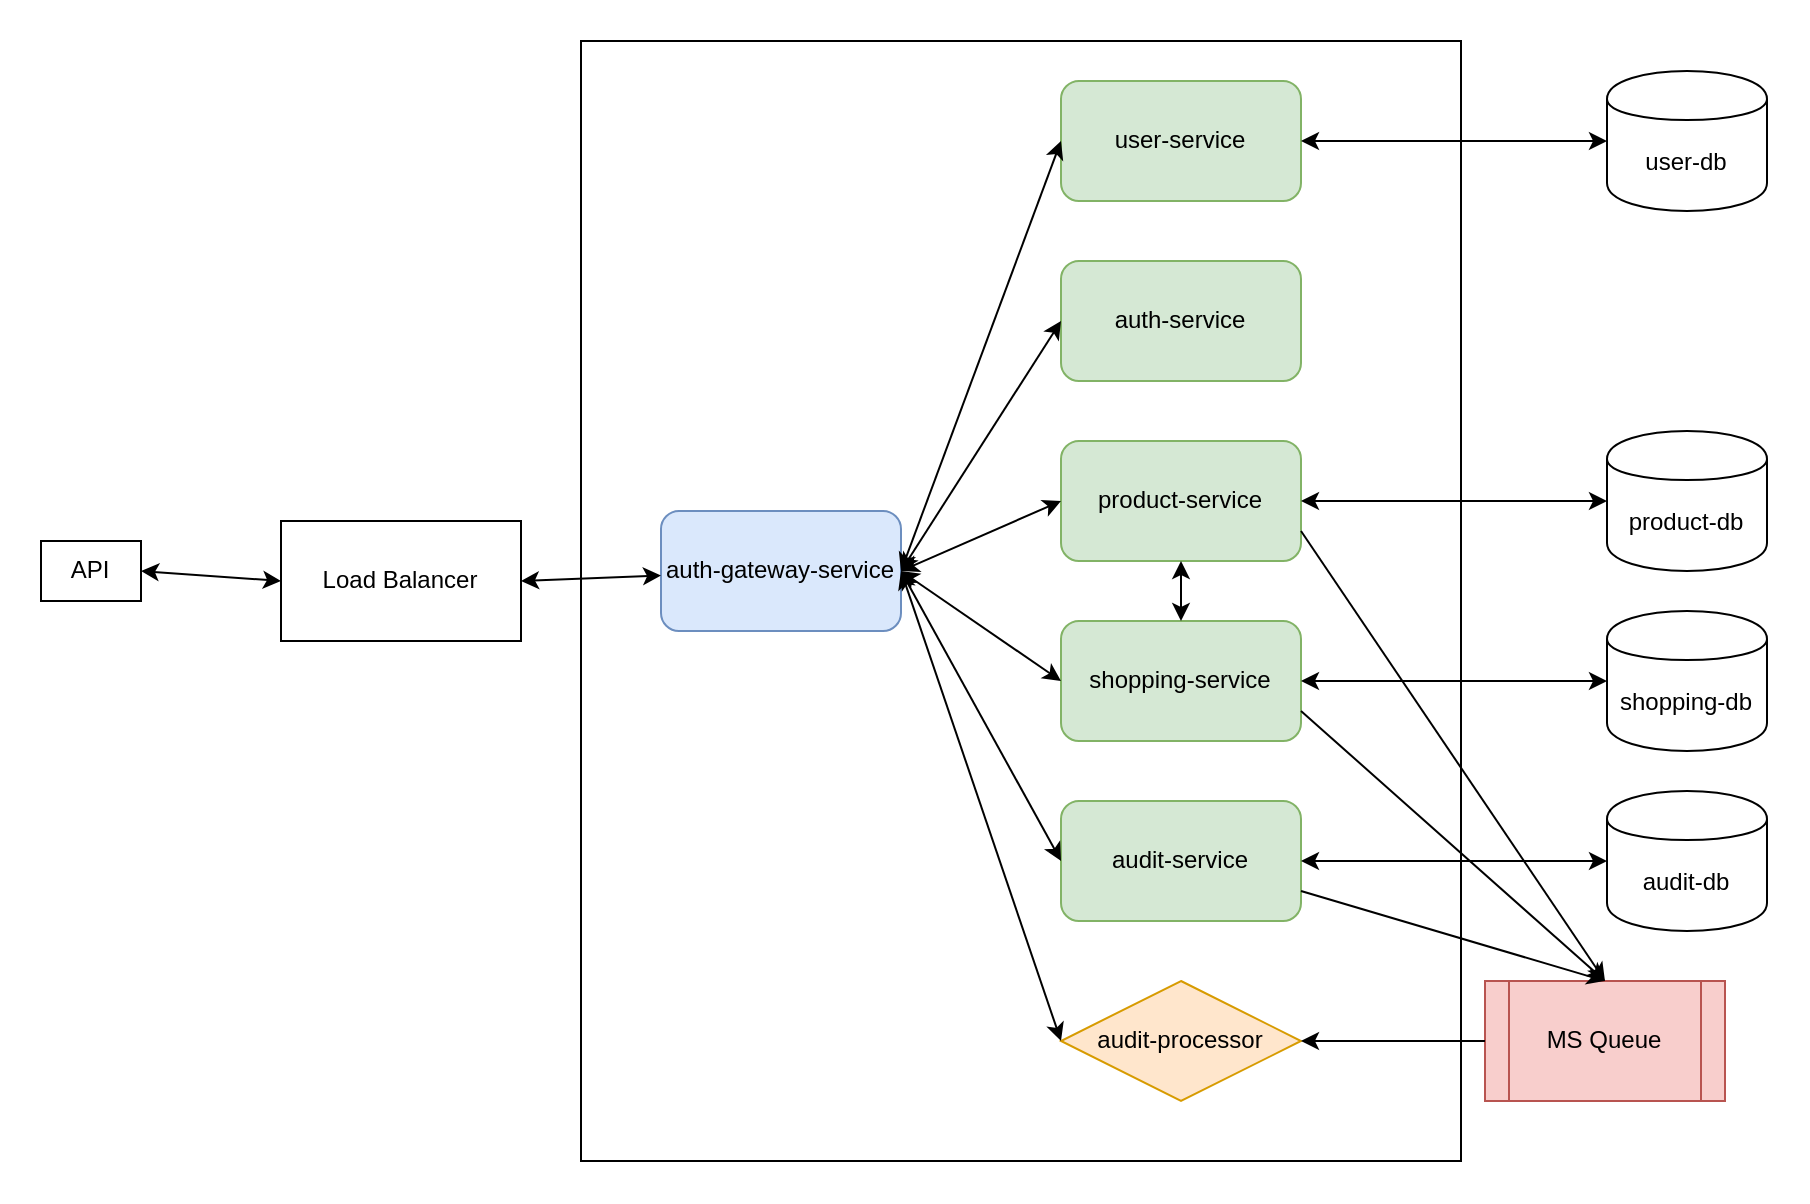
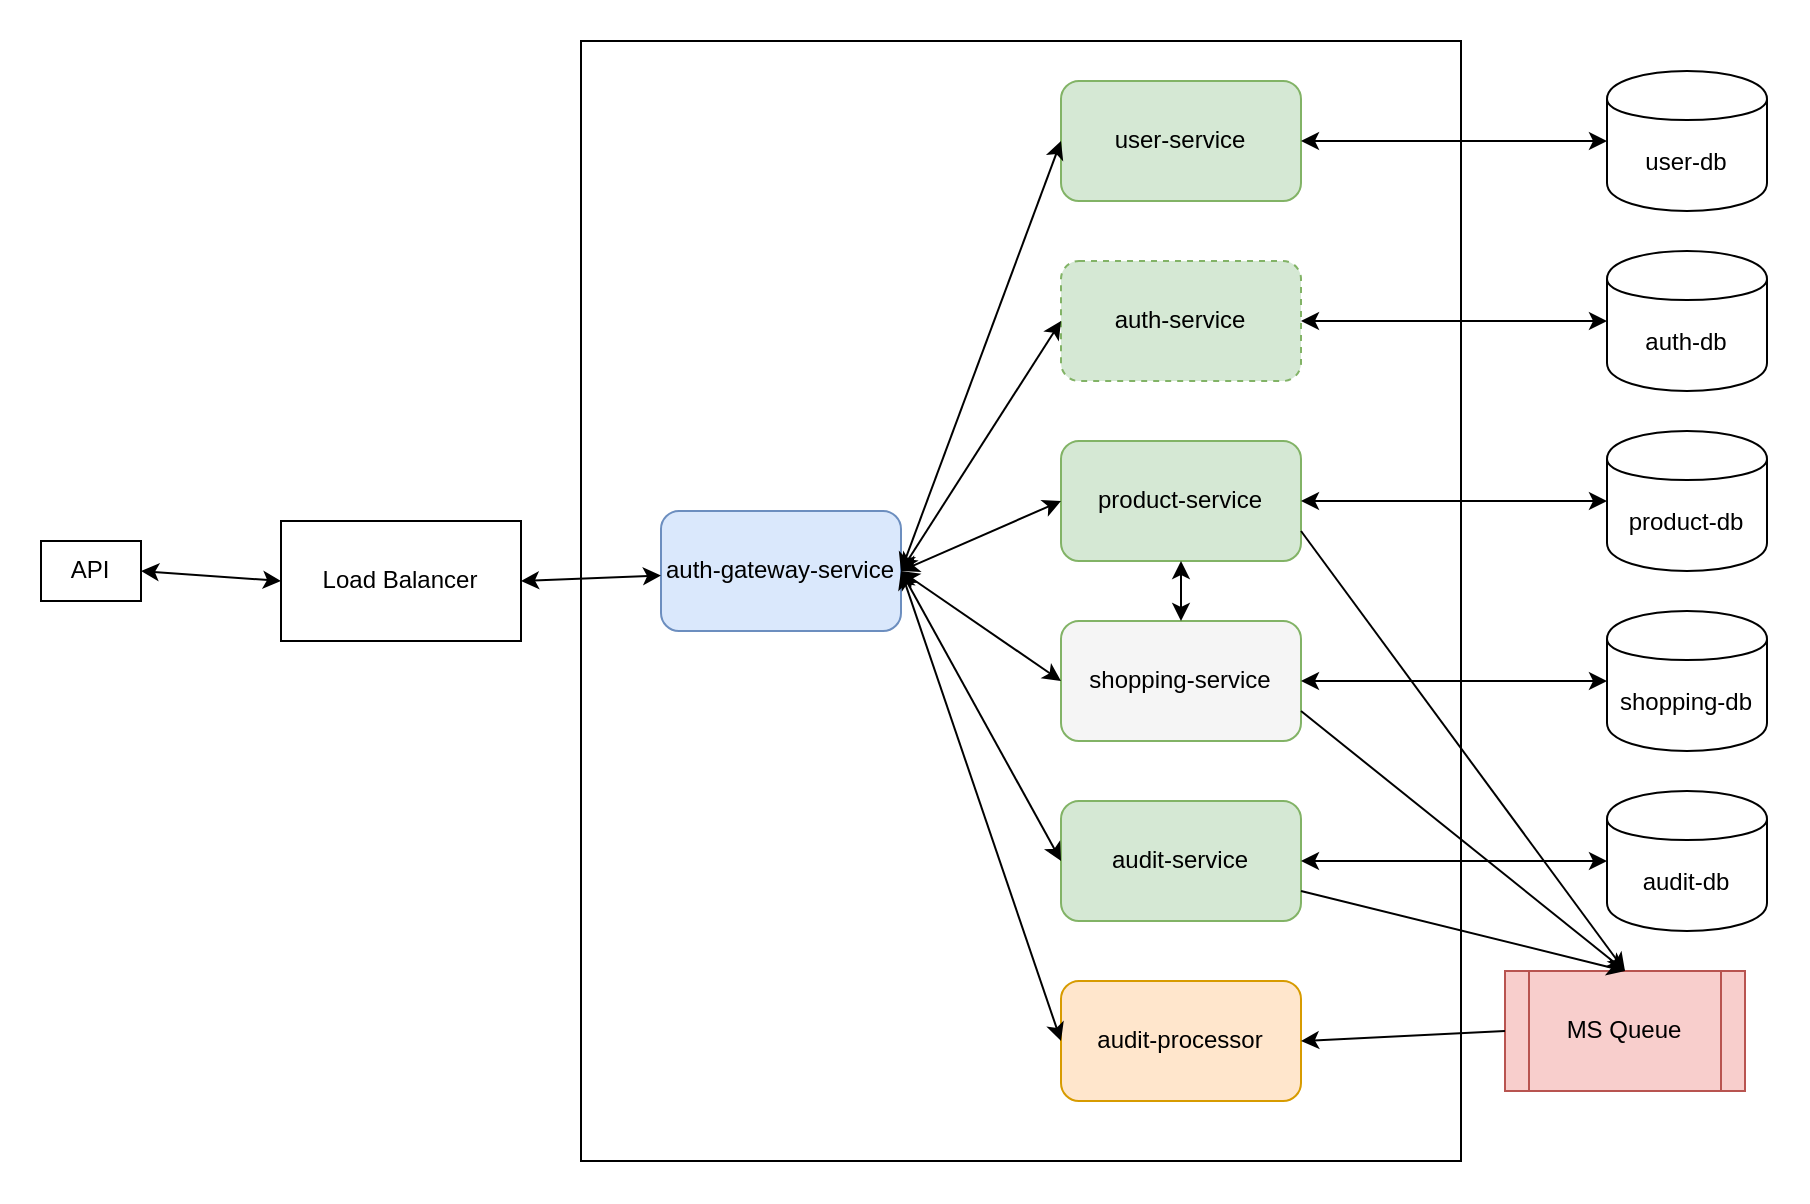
  <mxCell id="0" />
  <mxCell id="1" parent="0" />
  <mxCell id="2" value="" style="rounded=0;whiteSpace=wrap;html=1;fillColor=none;" vertex="1" parent="1"><mxGeometry x="290" y="20" width="440" height="560" as="geometry" /></mxCell>
  <mxCell id="3" value="API" style="rounded=0;whiteSpace=wrap;html=1;" vertex="1" parent="1"><mxGeometry x="20" y="270" width="50" height="30" as="geometry" /></mxCell>
  <mxCell id="4" value="product-service" style="rounded=1;whiteSpace=wrap;html=1;fillColor=#d5e8d4;strokeColor=#82b366;" vertex="1" parent="1"><mxGeometry x="530" y="220" width="120" height="60" as="geometry" /></mxCell>
- <mxCell id="5" value="MS Queue" style="shape=process;whiteSpace=wrap;html=1;backgroundOutline=1;fillColor=#f8cecc;strokeColor=#b85450;" vertex="1" parent="1"><mxGeometry x="742" y="490" width="120" height="60" as="geometry" /></mxCell>
+ <mxCell id="5" value="MS Queue" style="shape=process;whiteSpace=wrap;html=1;backgroundOutline=1;fillColor=#f8cecc;strokeColor=#b85450;" vertex="1" parent="1"><mxGeometry x="752" y="485" width="120" height="60" as="geometry" /></mxCell>
  <mxCell id="6" value="product-db" style="shape=cylinder;whiteSpace=wrap;html=1;boundedLbl=1;backgroundOutline=1;" vertex="1" parent="1"><mxGeometry x="803" y="215" width="80" height="70" as="geometry" /></mxCell>
- <mxCell id="7" value="shopping-service" style="rounded=1;whiteSpace=wrap;html=1;fillColor=#d5e8d4;strokeColor=#82b366;" vertex="1" parent="1"><mxGeometry x="530" y="310" width="120" height="60" as="geometry" /></mxCell>
+ <mxCell id="7" value="shopping-service" style="rounded=1;whiteSpace=wrap;html=1;fillColor=#f5f5f5;strokeColor=#82b366;" vertex="1" parent="1"><mxGeometry x="530" y="310" width="120" height="60" as="geometry" /></mxCell>
  <mxCell id="8" value="audit-service" style="rounded=1;whiteSpace=wrap;html=1;fillColor=#d5e8d4;strokeColor=#82b366;" vertex="1" parent="1"><mxGeometry x="530" y="400" width="120" height="60" as="geometry" /></mxCell>
  <mxCell id="9" value="user-service" style="rounded=1;whiteSpace=wrap;html=1;fillColor=#d5e8d4;strokeColor=#82b366;" vertex="1" parent="1"><mxGeometry x="530" y="40" width="120" height="60" as="geometry" /></mxCell>
- <mxCell id="10" value="auth-service" style="rounded=1;whiteSpace=wrap;html=1;fillColor=#d5e8d4;strokeColor=#82b366;" vertex="1" parent="1"><mxGeometry x="530" y="130" width="120" height="60" as="geometry" /></mxCell>
+ <mxCell id="10" value="auth-service" style="rounded=1;whiteSpace=wrap;html=1;fillColor=#d5e8d4;strokeColor=#82b366;dashed=1;" vertex="1" parent="1"><mxGeometry x="530" y="130" width="120" height="60" as="geometry" /></mxCell>
  <mxCell id="11" value="auth-gateway-service" style="rounded=1;whiteSpace=wrap;html=1;fillColor=#dae8fc;strokeColor=#6c8ebf;" vertex="1" parent="1"><mxGeometry x="330" y="255" width="120" height="60" as="geometry" /></mxCell>
- <mxCell id="12" value="audit-processor" style="rhombus;whiteSpace=wrap;html=1;fillColor=#ffe6cc;strokeColor=#d79b00;" vertex="1" parent="1"><mxGeometry x="530" y="490" width="120" height="60" as="geometry" /></mxCell>
+ <mxCell id="12" value="audit-processor" style="rounded=1;whiteSpace=wrap;html=1;fillColor=#ffe6cc;strokeColor=#d79b00;" vertex="1" parent="1"><mxGeometry x="530" y="490" width="120" height="60" as="geometry" /></mxCell>
  <mxCell id="13" value="shopping-db" style="shape=cylinder;whiteSpace=wrap;html=1;boundedLbl=1;backgroundOutline=1;" vertex="1" parent="1"><mxGeometry x="803" y="305" width="80" height="70" as="geometry" /></mxCell>
  <mxCell id="14" value="Load Balancer" style="rounded=0;whiteSpace=wrap;html=1;" vertex="1" parent="1"><mxGeometry x="140" y="260" width="120" height="60" as="geometry" /></mxCell>
  <mxCell id="15" value="audit-db" style="shape=cylinder;whiteSpace=wrap;html=1;boundedLbl=1;backgroundOutline=1;" vertex="1" parent="1"><mxGeometry x="803" y="395" width="80" height="70" as="geometry" /></mxCell>
  <mxCell id="16" value="user-db" style="shape=cylinder;whiteSpace=wrap;html=1;boundedLbl=1;backgroundOutline=1;" vertex="1" parent="1"><mxGeometry x="803" y="35" width="80" height="70" as="geometry" /></mxCell>
+ <mxCell id="17" value="auth-db" style="shape=cylinder;whiteSpace=wrap;html=1;boundedLbl=1;backgroundOutline=1;" vertex="1" parent="1"><mxGeometry x="803" y="125" width="80" height="70" as="geometry" /></mxCell>
  <mxCell id="18" style="edgeStyle=orthogonalEdgeStyle;rounded=0;orthogonalLoop=1;jettySize=auto;html=1;exitX=0.5;exitY=1;exitDx=0;exitDy=0;" edge="1" parent="1" source="2" target="2"><mxGeometry relative="1" as="geometry" /></mxCell>
  <mxCell id="19" value="" style="endArrow=classic;startArrow=classic;html=1;entryX=0;entryY=0.5;entryDx=0;entryDy=0;exitX=1;exitY=0.5;exitDx=0;exitDy=0;" edge="1" parent="1" source="9" target="16"><mxGeometry width="50" height="50" relative="1" as="geometry"><mxPoint x="410" y="370" as="sourcePoint" /><mxPoint x="460" y="320" as="targetPoint" /></mxGeometry></mxCell>
+ <mxCell id="20" value="" style="endArrow=classic;startArrow=classic;html=1;entryX=0;entryY=0.5;entryDx=0;entryDy=0;exitX=1;exitY=0.5;exitDx=0;exitDy=0;" edge="1" parent="1" source="10" target="17"><mxGeometry width="50" height="50" relative="1" as="geometry"><mxPoint x="410" y="370" as="sourcePoint" /><mxPoint x="460" y="320" as="targetPoint" /></mxGeometry></mxCell>
  <mxCell id="21" value="" style="endArrow=classic;startArrow=classic;html=1;entryX=0;entryY=0.5;entryDx=0;entryDy=0;exitX=1;exitY=0.5;exitDx=0;exitDy=0;" edge="1" parent="1" source="4" target="6"><mxGeometry width="50" height="50" relative="1" as="geometry"><mxPoint x="410" y="370" as="sourcePoint" /><mxPoint x="460" y="320" as="targetPoint" /></mxGeometry></mxCell>
  <mxCell id="22" value="" style="endArrow=classic;startArrow=classic;html=1;entryX=0;entryY=0.5;entryDx=0;entryDy=0;exitX=1;exitY=0.5;exitDx=0;exitDy=0;" edge="1" parent="1" source="7" target="13"><mxGeometry width="50" height="50" relative="1" as="geometry"><mxPoint x="410" y="370" as="sourcePoint" /><mxPoint x="460" y="320" as="targetPoint" /></mxGeometry></mxCell>
  <mxCell id="23" value="" style="endArrow=classic;startArrow=classic;html=1;entryX=0;entryY=0.5;entryDx=0;entryDy=0;exitX=1;exitY=0.5;exitDx=0;exitDy=0;" edge="1" parent="1" source="8" target="15"><mxGeometry width="50" height="50" relative="1" as="geometry"><mxPoint x="410" y="370" as="sourcePoint" /><mxPoint x="460" y="320" as="targetPoint" /></mxGeometry></mxCell>
  <mxCell id="24" value="" style="endArrow=classic;html=1;entryX=0.5;entryY=0;entryDx=0;entryDy=0;exitX=1;exitY=0.75;exitDx=0;exitDy=0;" edge="1" parent="1" source="8" target="5"><mxGeometry width="50" height="50" relative="1" as="geometry"><mxPoint x="670" y="460" as="sourcePoint" /><mxPoint x="810" y="490" as="targetPoint" /></mxGeometry></mxCell>
  <mxCell id="25" value="" style="endArrow=classic;startArrow=classic;html=1;entryX=0.5;entryY=1;entryDx=0;entryDy=0;exitX=0.5;exitY=0;exitDx=0;exitDy=0;" edge="1" parent="1" source="7" target="4"><mxGeometry width="50" height="50" relative="1" as="geometry"><mxPoint x="500" y="490" as="sourcePoint" /><mxPoint x="550" y="440" as="targetPoint" /></mxGeometry></mxCell>
  <mxCell id="26" value="" style="endArrow=classic;html=1;exitX=1;exitY=0.75;exitDx=0;exitDy=0;entryX=0.5;entryY=0;entryDx=0;entryDy=0;" edge="1" parent="1" source="7" target="5"><mxGeometry width="50" height="50" relative="1" as="geometry"><mxPoint x="660" y="455" as="sourcePoint" /><mxPoint x="810" y="500" as="targetPoint" /></mxGeometry></mxCell>
  <mxCell id="27" value="" style="endArrow=classic;html=1;exitX=0;exitY=0.5;exitDx=0;exitDy=0;entryX=1;entryY=0.5;entryDx=0;entryDy=0;" edge="1" parent="1" source="5" target="12"><mxGeometry width="50" height="50" relative="1" as="geometry"><mxPoint x="410" y="370" as="sourcePoint" /><mxPoint x="460" y="320" as="targetPoint" /></mxGeometry></mxCell>
  <mxCell id="28" value="" style="endArrow=classic;html=1;entryX=0.5;entryY=0;entryDx=0;entryDy=0;exitX=1;exitY=0.75;exitDx=0;exitDy=0;" edge="1" parent="1" source="4" target="5"><mxGeometry width="50" height="50" relative="1" as="geometry"><mxPoint x="410" y="370" as="sourcePoint" /><mxPoint x="460" y="320" as="targetPoint" /></mxGeometry></mxCell>
  <mxCell id="29" value="" style="endArrow=classic;startArrow=classic;html=1;exitX=1;exitY=0.5;exitDx=0;exitDy=0;entryX=0;entryY=0.5;entryDx=0;entryDy=0;" edge="1" parent="1" source="3" target="14"><mxGeometry width="50" height="50" relative="1" as="geometry"><mxPoint x="410" y="370" as="sourcePoint" /><mxPoint x="460" y="320" as="targetPoint" /></mxGeometry></mxCell>
  <mxCell id="30" value="" style="endArrow=classic;startArrow=classic;html=1;exitX=1;exitY=0.5;exitDx=0;exitDy=0;" edge="1" parent="1" source="14" target="11"><mxGeometry width="50" height="50" relative="1" as="geometry"><mxPoint x="410" y="370" as="sourcePoint" /><mxPoint x="460" y="320" as="targetPoint" /></mxGeometry></mxCell>
  <mxCell id="31" value="" style="endArrow=classic;startArrow=classic;html=1;entryX=0;entryY=0.5;entryDx=0;entryDy=0;exitX=1;exitY=0.5;exitDx=0;exitDy=0;" edge="1" parent="1" source="11" target="9"><mxGeometry width="50" height="50" relative="1" as="geometry"><mxPoint x="410" y="370" as="sourcePoint" /><mxPoint x="460" y="320" as="targetPoint" /></mxGeometry></mxCell>
  <mxCell id="32" value="" style="endArrow=classic;startArrow=classic;html=1;entryX=0;entryY=0.5;entryDx=0;entryDy=0;exitX=1;exitY=0.5;exitDx=0;exitDy=0;" edge="1" parent="1" source="11" target="10"><mxGeometry width="50" height="50" relative="1" as="geometry"><mxPoint x="410" y="370" as="sourcePoint" /><mxPoint x="460" y="320" as="targetPoint" /></mxGeometry></mxCell>
  <mxCell id="33" value="" style="endArrow=classic;startArrow=classic;html=1;entryX=0;entryY=0.5;entryDx=0;entryDy=0;exitX=1;exitY=0.5;exitDx=0;exitDy=0;" edge="1" parent="1" source="11" target="4"><mxGeometry width="50" height="50" relative="1" as="geometry"><mxPoint x="410" y="370" as="sourcePoint" /><mxPoint x="460" y="320" as="targetPoint" /></mxGeometry></mxCell>
  <mxCell id="34" value="" style="endArrow=classic;startArrow=classic;html=1;entryX=0;entryY=0.5;entryDx=0;entryDy=0;exitX=1;exitY=0.5;exitDx=0;exitDy=0;" edge="1" parent="1" source="11" target="7"><mxGeometry width="50" height="50" relative="1" as="geometry"><mxPoint x="410" y="370" as="sourcePoint" /><mxPoint x="460" y="320" as="targetPoint" /></mxGeometry></mxCell>
  <mxCell id="35" value="" style="endArrow=classic;startArrow=classic;html=1;entryX=0;entryY=0.5;entryDx=0;entryDy=0;exitX=1;exitY=0.5;exitDx=0;exitDy=0;" edge="1" parent="1" source="11" target="8"><mxGeometry width="50" height="50" relative="1" as="geometry"><mxPoint x="410" y="370" as="sourcePoint" /><mxPoint x="460" y="320" as="targetPoint" /></mxGeometry></mxCell>
  <mxCell id="36" value="" style="endArrow=classic;startArrow=classic;html=1;entryX=0;entryY=0.5;entryDx=0;entryDy=0;exitX=1;exitY=0.5;exitDx=0;exitDy=0;" edge="1" parent="1" source="11" target="12"><mxGeometry width="50" height="50" relative="1" as="geometry"><mxPoint x="410" y="370" as="sourcePoint" /><mxPoint x="460" y="320" as="targetPoint" /></mxGeometry></mxCell>
